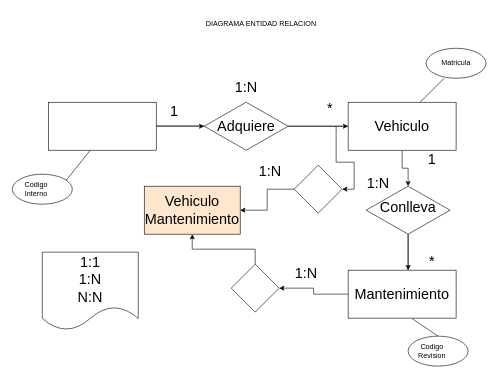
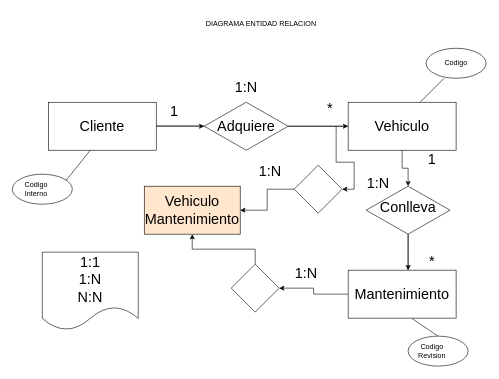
  <mxCell id="0" />
  <mxCell id="1" parent="0" />
  <mxCell id="2" style="edgeStyle=orthogonalEdgeStyle;rounded=0;orthogonalLoop=1;jettySize=auto;html=1;entryX=0;entryY=0.5;entryDx=0;entryDy=0;" parent="1" source="3" target="15" edge="1"><mxGeometry relative="1" as="geometry" /></mxCell>
  <mxCell id="3" value="" style="rounded=0;whiteSpace=wrap;html=1;" parent="1" vertex="1"><mxGeometry x="80" y="170" width="180" height="80" as="geometry" /></mxCell>
  <mxCell id="4" value="Vehiculo" style="text;html=1;strokeColor=none;fillColor=none;align=center;verticalAlign=middle;whiteSpace=wrap;rounded=0;" parent="1" vertex="1"><mxGeometry x="650" y="195" width="60" height="30" as="geometry" /></mxCell>
  <mxCell id="5" style="edgeStyle=orthogonalEdgeStyle;rounded=0;orthogonalLoop=1;jettySize=auto;html=1;exitX=0.5;exitY=1;exitDx=0;exitDy=0;" parent="1" source="7" edge="1"><mxGeometry relative="1" as="geometry"><mxPoint x="680" y="310" as="targetPoint" /><Array as="points"><mxPoint x="670" y="280" /><mxPoint x="680" y="280" /></Array></mxGeometry></mxCell>
  <mxCell id="6" style="edgeStyle=orthogonalEdgeStyle;rounded=0;orthogonalLoop=1;jettySize=auto;html=1;entryX=1;entryY=0.5;entryDx=0;entryDy=0;" edge="1" parent="1" source="7" target="42"><mxGeometry relative="1" as="geometry" /></mxCell>
  <mxCell id="7" value="" style="rounded=0;whiteSpace=wrap;html=1;" parent="1" vertex="1"><mxGeometry x="580" y="170" width="180" height="80" as="geometry" /></mxCell>
  <mxCell id="8" style="edgeStyle=orthogonalEdgeStyle;rounded=0;orthogonalLoop=1;jettySize=auto;html=1;" edge="1" parent="1" source="9" target="44"><mxGeometry relative="1" as="geometry" /></mxCell>
  <mxCell id="9" value="" style="rounded=0;whiteSpace=wrap;html=1;" parent="1" vertex="1"><mxGeometry x="580" y="450" width="180" height="80" as="geometry" /></mxCell>
+ <mxCell id="10" value="&lt;font style=&quot;font-size: 24px;&quot;&gt;Cliente&lt;/font&gt;" style="text;html=1;strokeColor=none;fillColor=none;align=center;verticalAlign=middle;whiteSpace=wrap;rounded=0;" parent="1" vertex="1"><mxGeometry x="140" y="195" width="60" height="30" as="geometry" /></mxCell>
  <mxCell id="11" value="&lt;font style=&quot;font-size: 24px;&quot;&gt;Mantenimiento&lt;/font&gt;" style="text;html=1;strokeColor=none;fillColor=none;align=center;verticalAlign=middle;whiteSpace=wrap;rounded=0;" parent="1" vertex="1"><mxGeometry x="640" y="475" width="60" height="30" as="geometry" /></mxCell>
  <mxCell id="12" style="edgeStyle=orthogonalEdgeStyle;rounded=0;orthogonalLoop=1;jettySize=auto;html=1;" parent="1" source="13" edge="1"><mxGeometry relative="1" as="geometry"><mxPoint x="680" y="450" as="targetPoint" /></mxGeometry></mxCell>
  <mxCell id="13" value="" style="rhombus;whiteSpace=wrap;html=1;" parent="1" vertex="1"><mxGeometry x="610" y="310" width="140" height="80" as="geometry" /></mxCell>
  <mxCell id="14" style="edgeStyle=orthogonalEdgeStyle;rounded=0;orthogonalLoop=1;jettySize=auto;html=1;" parent="1" source="15" edge="1"><mxGeometry relative="1" as="geometry"><mxPoint x="580" y="210" as="targetPoint" /></mxGeometry></mxCell>
  <mxCell id="15" value="" style="rhombus;whiteSpace=wrap;html=1;" parent="1" vertex="1"><mxGeometry x="340" y="170" width="140" height="80" as="geometry" /></mxCell>
  <mxCell id="16" value="" style="ellipse;whiteSpace=wrap;html=1;" parent="1" vertex="1"><mxGeometry x="710" y="80" width="100" height="50" as="geometry" /></mxCell>
- <mxCell id="17" value="Matricula" style="text;html=1;strokeColor=none;fillColor=none;align=center;verticalAlign=middle;whiteSpace=wrap;rounded=0;" parent="1" vertex="1"><mxGeometry x="730" y="90" width="60" height="30" as="geometry" /></mxCell>
+ <mxCell id="17" value="Codigo" style="text;html=1;strokeColor=none;fillColor=none;align=center;verticalAlign=middle;whiteSpace=wrap;rounded=0;" parent="1" vertex="1"><mxGeometry x="730" y="90" width="60" height="30" as="geometry" /></mxCell>
  <mxCell id="18" value="" style="endArrow=none;html=1;rounded=0;" parent="1" edge="1"><mxGeometry width="50" height="50" relative="1" as="geometry"><mxPoint x="700" y="170" as="sourcePoint" /><mxPoint x="740" y="130" as="targetPoint" /></mxGeometry></mxCell>
  <mxCell id="19" value="&lt;font style=&quot;font-size: 24px;&quot;&gt;Vehiculo&lt;/font&gt;" style="text;html=1;strokeColor=none;fillColor=none;align=center;verticalAlign=middle;whiteSpace=wrap;rounded=0;" parent="1" vertex="1"><mxGeometry x="640" y="195" width="60" height="30" as="geometry" /></mxCell>
  <mxCell id="20" value="" style="endArrow=none;html=1;rounded=0;" parent="1" edge="1"><mxGeometry width="50" height="50" relative="1" as="geometry"><mxPoint x="260" y="209.5" as="sourcePoint" /><mxPoint x="340" y="209.5" as="targetPoint" /></mxGeometry></mxCell>
  <mxCell id="21" value="" style="endArrow=none;html=1;rounded=0;exitX=1;exitY=0.5;exitDx=0;exitDy=0;" parent="1" edge="1"><mxGeometry width="50" height="50" relative="1" as="geometry"><mxPoint x="580" y="210" as="sourcePoint" /><mxPoint x="580" y="209.5" as="targetPoint" /></mxGeometry></mxCell>
  <mxCell id="22" value="&lt;font style=&quot;font-size: 24px;&quot;&gt;Adquiere&lt;/font&gt;" style="text;html=1;strokeColor=none;fillColor=none;align=center;verticalAlign=middle;whiteSpace=wrap;rounded=0;" parent="1" vertex="1"><mxGeometry x="380" y="195" width="60" height="30" as="geometry" /></mxCell>
  <mxCell id="23" value="" style="ellipse;whiteSpace=wrap;html=1;" parent="1" vertex="1"><mxGeometry x="20" y="290" width="100" height="50" as="geometry" /></mxCell>
  <mxCell id="24" value="Codigo Interno" style="text;html=1;strokeColor=none;fillColor=none;align=center;verticalAlign=middle;whiteSpace=wrap;rounded=0;" parent="1" vertex="1"><mxGeometry x="30" y="300" width="60" height="30" as="geometry" /></mxCell>
  <mxCell id="25" value="" style="endArrow=none;html=1;rounded=0;exitX=0.9;exitY=0.2;exitDx=0;exitDy=0;exitPerimeter=0;" parent="1" source="23" edge="1"><mxGeometry width="50" height="50" relative="1" as="geometry"><mxPoint x="100" y="300" as="sourcePoint" /><mxPoint x="150" y="250" as="targetPoint" /></mxGeometry></mxCell>
  <mxCell id="26" value="&lt;font style=&quot;font-size: 24px;&quot;&gt;1&lt;/font&gt;" style="text;html=1;strokeColor=none;fillColor=none;align=center;verticalAlign=middle;whiteSpace=wrap;rounded=0;" parent="1" vertex="1"><mxGeometry x="260" y="170" width="60" height="30" as="geometry" /></mxCell>
  <mxCell id="27" value="&lt;font style=&quot;font-size: 24px;&quot;&gt;*&lt;/font&gt;" style="text;html=1;strokeColor=none;fillColor=none;align=center;verticalAlign=middle;whiteSpace=wrap;rounded=0;" parent="1" vertex="1"><mxGeometry x="520" y="165" width="60" height="30" as="geometry" /></mxCell>
  <mxCell id="28" value="&lt;font style=&quot;font-size: 24px;&quot;&gt;1:N&lt;/font&gt;" style="text;html=1;strokeColor=none;fillColor=none;align=center;verticalAlign=middle;whiteSpace=wrap;rounded=0;" parent="1" vertex="1"><mxGeometry x="380" y="130" width="60" height="30" as="geometry" /></mxCell>
  <mxCell id="29" value="" style="endArrow=none;html=1;rounded=0;" parent="1" edge="1"><mxGeometry width="50" height="50" relative="1" as="geometry"><mxPoint x="680" y="450" as="sourcePoint" /><mxPoint x="680" y="390" as="targetPoint" /></mxGeometry></mxCell>
  <mxCell id="30" value="&lt;font style=&quot;font-size: 24px;&quot;&gt;Conlleva&lt;/font&gt;" style="text;html=1;strokeColor=none;fillColor=none;align=center;verticalAlign=middle;whiteSpace=wrap;rounded=0;" parent="1" vertex="1"><mxGeometry x="650" y="330" width="60" height="30" as="geometry" /></mxCell>
  <mxCell id="31" value="" style="ellipse;whiteSpace=wrap;html=1;" parent="1" vertex="1"><mxGeometry x="680" y="560" width="100" height="50" as="geometry" /></mxCell>
  <mxCell id="32" value="Codigo Revision" style="text;html=1;strokeColor=none;fillColor=none;align=center;verticalAlign=middle;whiteSpace=wrap;rounded=0;" parent="1" vertex="1"><mxGeometry x="690" y="570" width="60" height="30" as="geometry" /></mxCell>
  <mxCell id="33" value="" style="endArrow=none;html=1;rounded=0;entryX=0.594;entryY=1.013;entryDx=0;entryDy=0;entryPerimeter=0;exitX=0.5;exitY=0;exitDx=0;exitDy=0;" parent="1" source="31" target="9" edge="1"><mxGeometry width="50" height="50" relative="1" as="geometry"><mxPoint x="670" y="590" as="sourcePoint" /><mxPoint x="720" y="540" as="targetPoint" /></mxGeometry></mxCell>
  <mxCell id="34" value="&lt;font style=&quot;font-size: 24px;&quot;&gt;1&lt;/font&gt;" style="text;html=1;strokeColor=none;fillColor=none;align=center;verticalAlign=middle;whiteSpace=wrap;rounded=0;" parent="1" vertex="1"><mxGeometry x="690" y="250" width="60" height="30" as="geometry" /></mxCell>
  <mxCell id="35" value="&lt;font style=&quot;font-size: 24px;&quot;&gt;*&lt;/font&gt;" style="text;html=1;strokeColor=none;fillColor=none;align=center;verticalAlign=middle;whiteSpace=wrap;rounded=0;" parent="1" vertex="1"><mxGeometry x="690" y="420" width="60" height="30" as="geometry" /></mxCell>
  <mxCell id="36" value="&lt;font style=&quot;font-size: 24px;&quot;&gt;1:N&lt;/font&gt;" style="text;html=1;strokeColor=none;fillColor=none;align=center;verticalAlign=middle;whiteSpace=wrap;rounded=0;" parent="1" vertex="1"><mxGeometry x="600" y="290" width="60" height="30" as="geometry" /></mxCell>
  <mxCell id="37" value="DIAGRAMA ENTIDAD RELACION&lt;br&gt;" style="text;html=1;strokeColor=none;fillColor=none;align=center;verticalAlign=middle;whiteSpace=wrap;rounded=0;" parent="1" vertex="1"><mxGeometry x="70" y="20" width="730" height="40" as="geometry" /></mxCell>
  <mxCell id="38" value="" style="endArrow=none;html=1;rounded=0;exitX=1;exitY=0.5;exitDx=0;exitDy=0;" parent="1" source="15" edge="1"><mxGeometry width="50" height="50" relative="1" as="geometry"><mxPoint x="480" y="210" as="sourcePoint" /><mxPoint x="560" y="210" as="targetPoint" /></mxGeometry></mxCell>
  <mxCell id="39" value="&lt;font style=&quot;font-size: 24px;&quot;&gt;1:1&lt;br&gt;1:N&lt;br&gt;N:N&lt;br&gt;&lt;/font&gt;" style="shape=document;whiteSpace=wrap;html=1;boundedLbl=1;" vertex="1" parent="1"><mxGeometry x="70" y="420" width="160" height="130" as="geometry" /></mxCell>
  <mxCell id="40" value="&lt;font style=&quot;font-size: 24px;&quot;&gt;Vehiculo&lt;br&gt;Mantenimiento&lt;/font&gt;" style="rounded=0;whiteSpace=wrap;html=1;fillColor=#ffe6cc;" vertex="1" parent="1"><mxGeometry x="240" y="310" width="160" height="80" as="geometry" /></mxCell>
  <mxCell id="41" style="edgeStyle=orthogonalEdgeStyle;rounded=0;orthogonalLoop=1;jettySize=auto;html=1;" edge="1" parent="1" source="42" target="40"><mxGeometry relative="1" as="geometry" /></mxCell>
  <mxCell id="42" value="" style="rhombus;whiteSpace=wrap;html=1;" vertex="1" parent="1"><mxGeometry x="490" y="275" width="80" height="80" as="geometry" /></mxCell>
  <mxCell id="43" style="edgeStyle=orthogonalEdgeStyle;rounded=0;orthogonalLoop=1;jettySize=auto;html=1;entryX=0.5;entryY=1;entryDx=0;entryDy=0;" edge="1" parent="1" source="44" target="40"><mxGeometry relative="1" as="geometry" /></mxCell>
  <mxCell id="44" value="" style="rhombus;whiteSpace=wrap;html=1;" vertex="1" parent="1"><mxGeometry x="385" y="440" width="80" height="80" as="geometry" /></mxCell>
  <mxCell id="45" value="&lt;font style=&quot;font-size: 24px;&quot;&gt;1:N&lt;/font&gt;" style="text;html=1;strokeColor=none;fillColor=none;align=center;verticalAlign=middle;whiteSpace=wrap;rounded=0;" vertex="1" parent="1"><mxGeometry x="420" y="270" width="60" height="30" as="geometry" /></mxCell>
  <mxCell id="46" value="&lt;font style=&quot;font-size: 24px;&quot;&gt;1:N&lt;/font&gt;" style="text;html=1;strokeColor=none;fillColor=none;align=center;verticalAlign=middle;whiteSpace=wrap;rounded=0;" vertex="1" parent="1"><mxGeometry x="480" y="440" width="60" height="30" as="geometry" /></mxCell>
